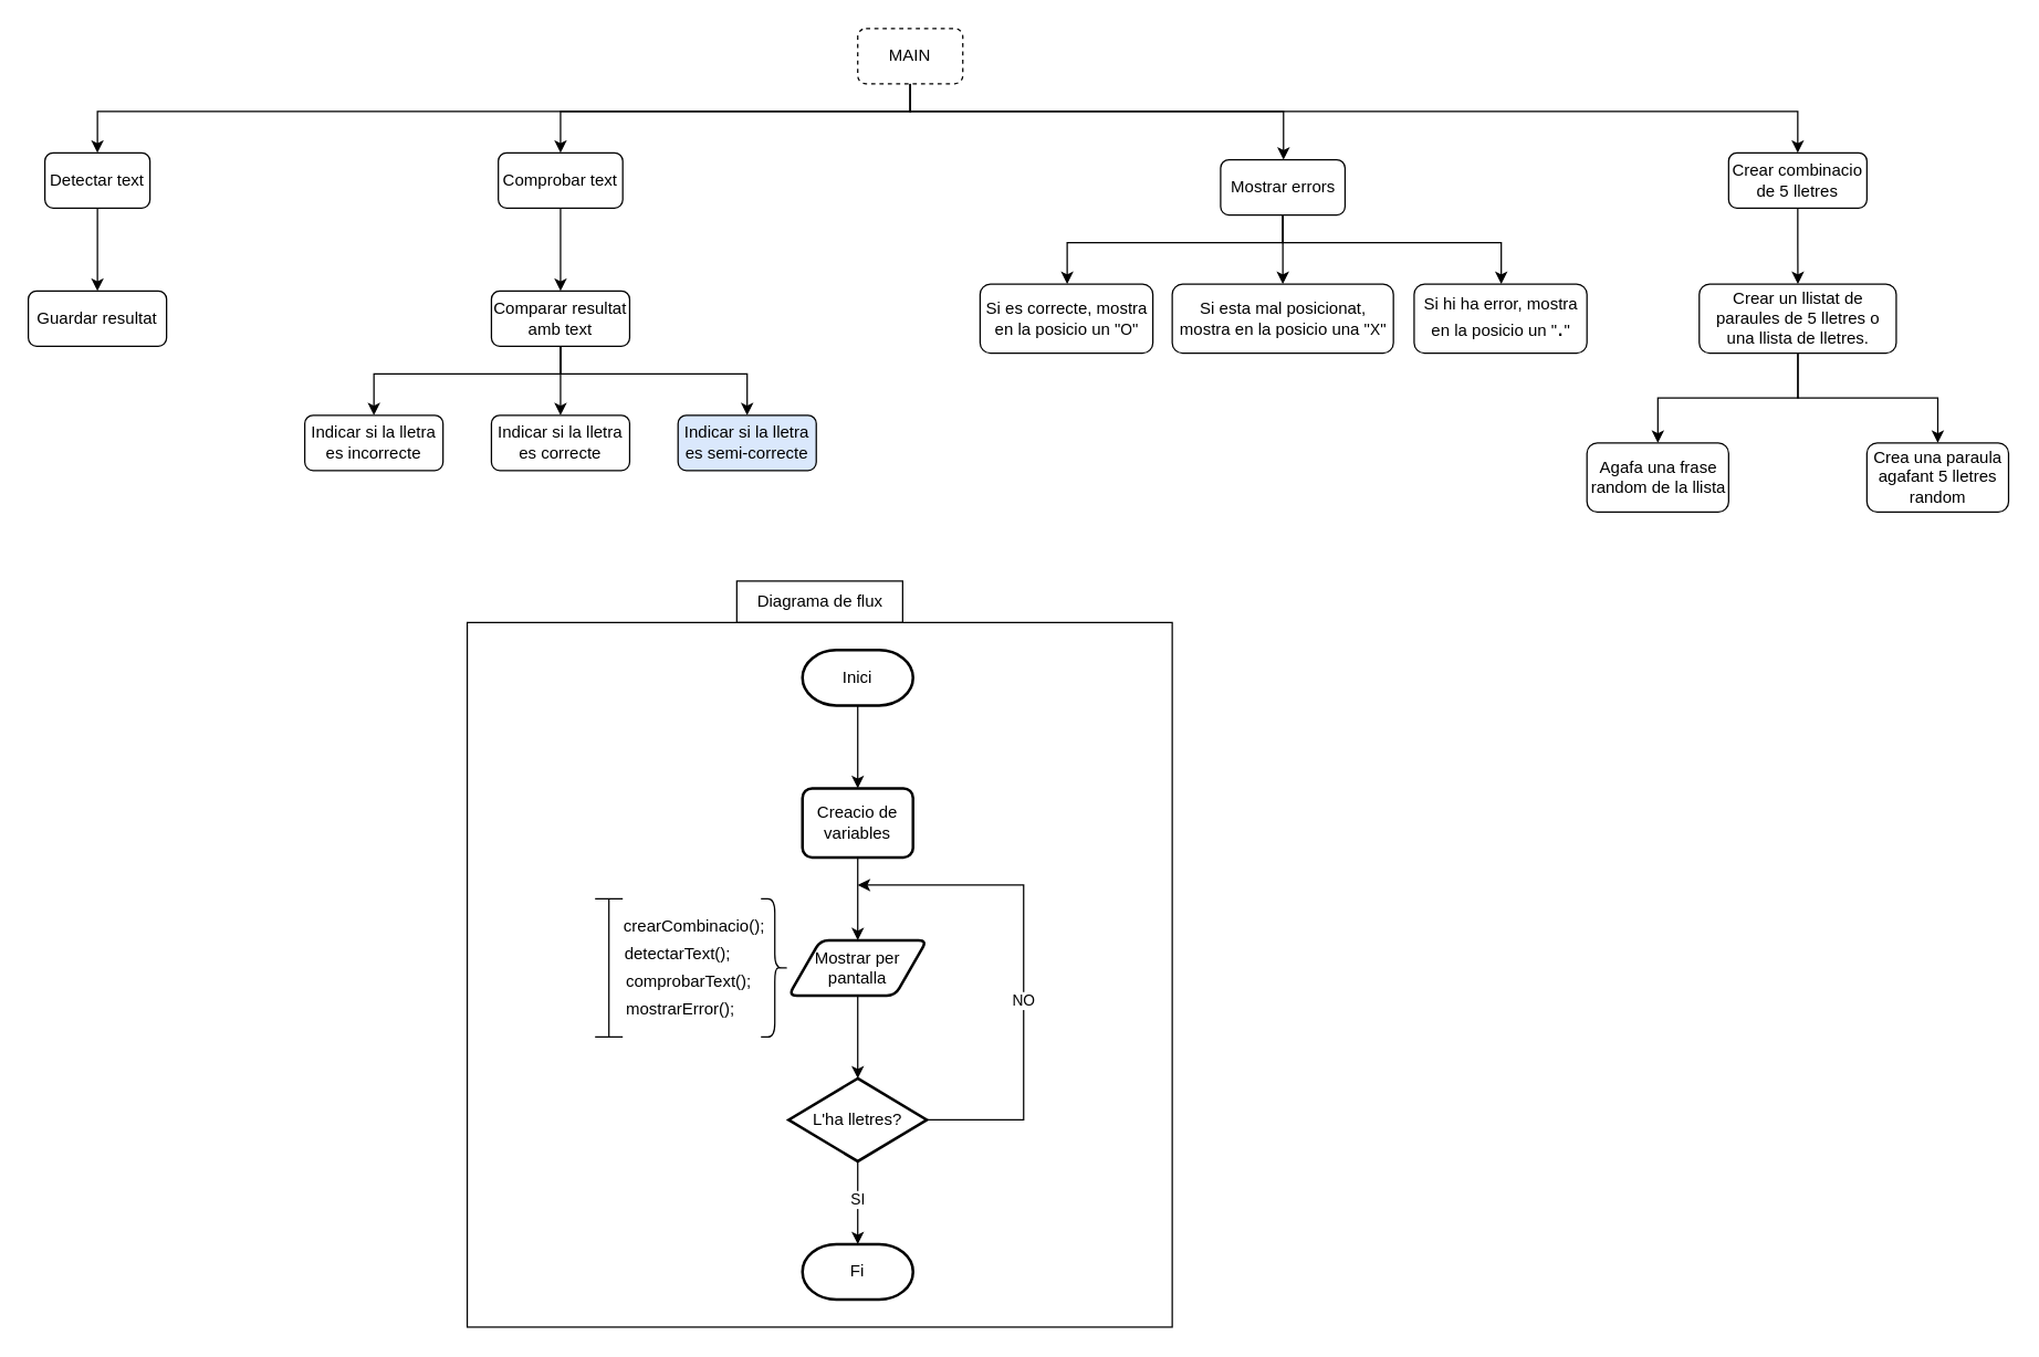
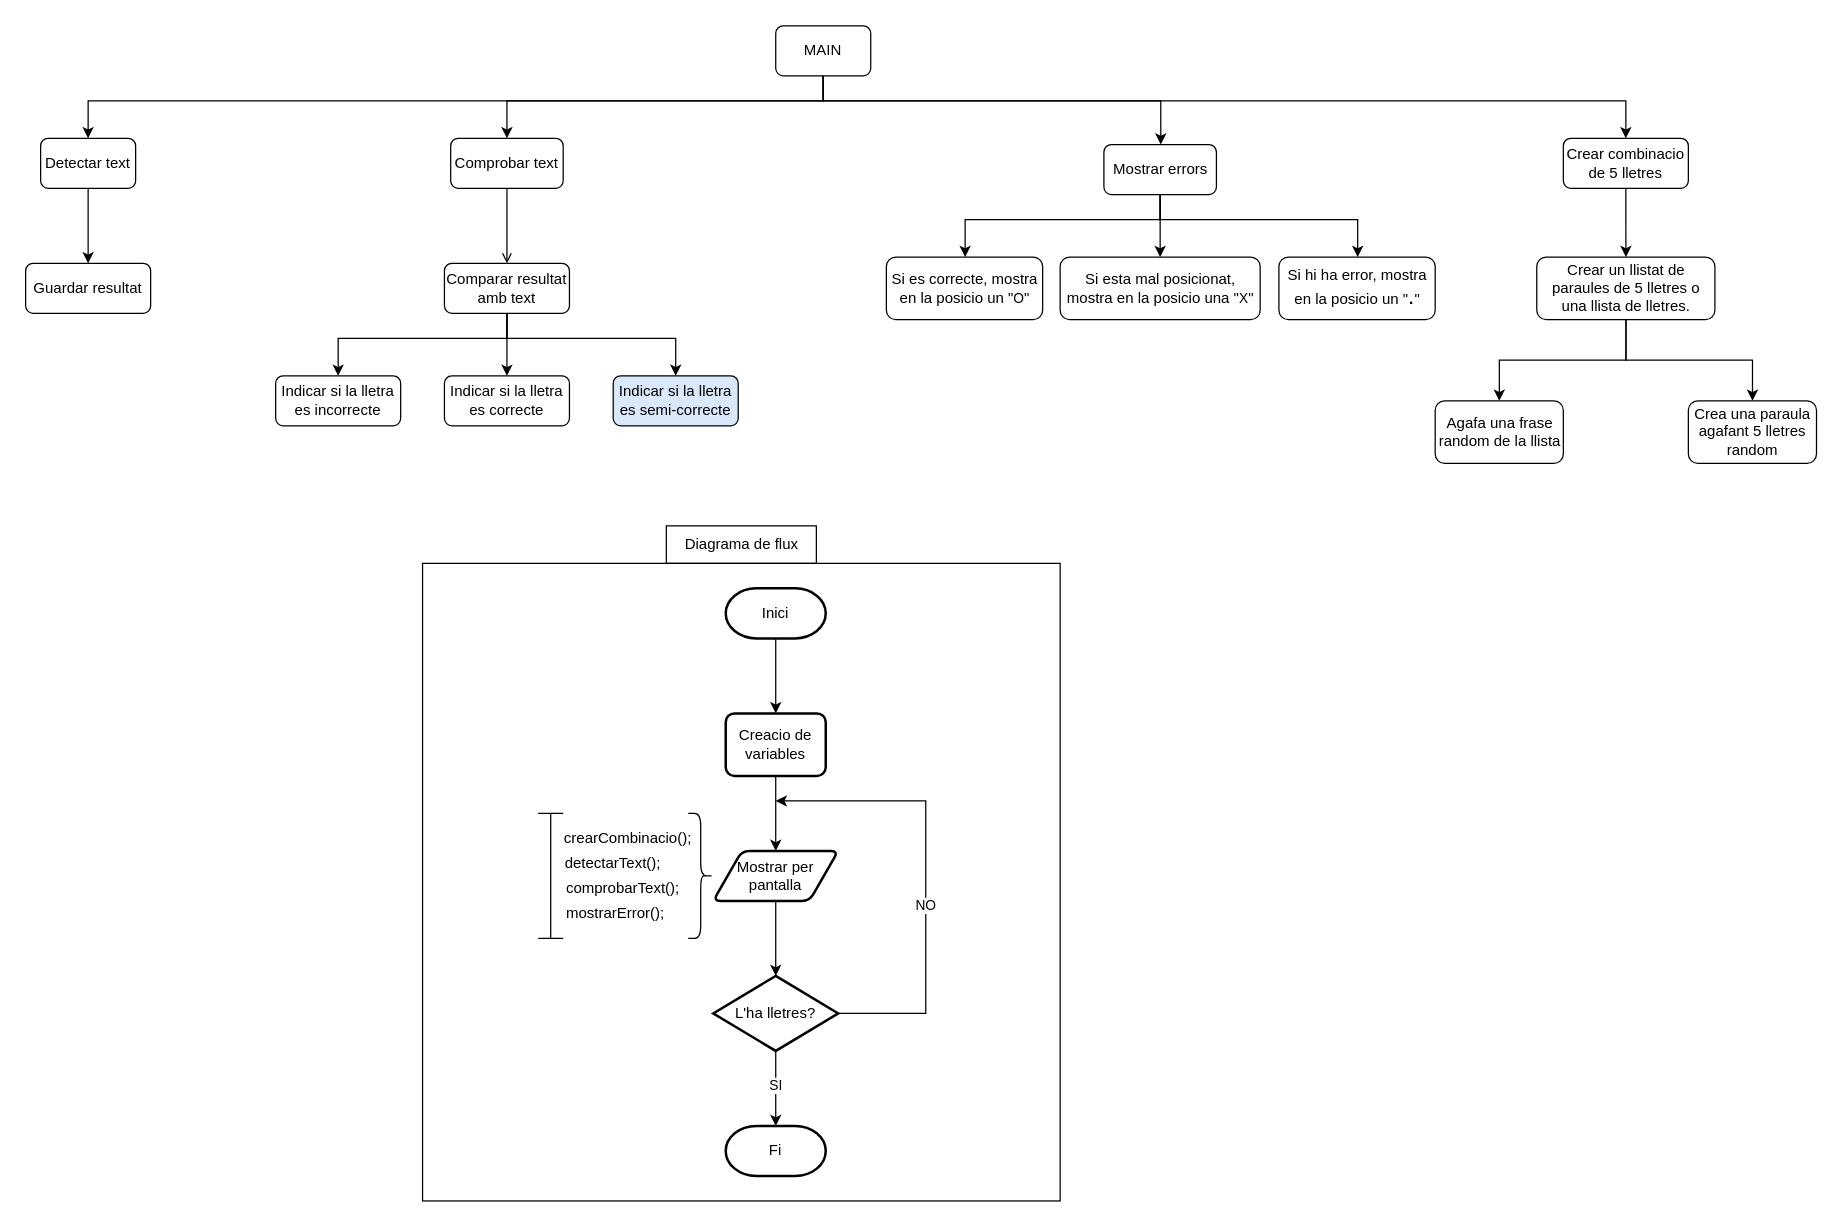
  <mxCell id="0" />
  <mxCell id="1" parent="0" />
  <mxCell id="2" style="edgeStyle=orthogonalEdgeStyle;rounded=0;orthogonalLoop=1;jettySize=auto;html=1;" edge="1" parent="1" source="6" target="14"><mxGeometry relative="1" as="geometry"><Array as="points"><mxPoint x="658" y="80" /><mxPoint x="928" y="80" /></Array></mxGeometry></mxCell>
  <mxCell id="3" style="edgeStyle=orthogonalEdgeStyle;rounded=0;orthogonalLoop=1;jettySize=auto;html=1;" edge="1" parent="1" source="6" target="16"><mxGeometry relative="1" as="geometry"><Array as="points"><mxPoint x="658" y="80" /><mxPoint x="1300" y="80" /></Array></mxGeometry></mxCell>
  <mxCell id="4" style="edgeStyle=orthogonalEdgeStyle;rounded=0;orthogonalLoop=1;jettySize=auto;html=1;" edge="1" parent="1" source="6" target="10"><mxGeometry relative="1" as="geometry"><Array as="points"><mxPoint x="658" y="80" /><mxPoint x="405" y="80" /></Array></mxGeometry></mxCell>
  <mxCell id="5" style="edgeStyle=orthogonalEdgeStyle;rounded=0;orthogonalLoop=1;jettySize=auto;html=1;" edge="1" parent="1" source="6" target="8"><mxGeometry relative="1" as="geometry"><Array as="points"><mxPoint x="658" y="80" /><mxPoint x="70" y="80" /></Array></mxGeometry></mxCell>
- <mxCell id="6" value="MAIN" style="rounded=1;whiteSpace=wrap;html=1;dashed=1;" vertex="1" parent="1"><mxGeometry x="620" y="20" width="76" height="40" as="geometry" /></mxCell>
+ <mxCell id="6" value="MAIN" style="rounded=1;whiteSpace=wrap;html=1;" vertex="1" parent="1"><mxGeometry x="620" y="20" width="76" height="40" as="geometry" /></mxCell>
  <mxCell id="7" style="edgeStyle=orthogonalEdgeStyle;rounded=0;orthogonalLoop=1;jettySize=auto;html=1;" edge="1" parent="1" source="8" target="17"><mxGeometry relative="1" as="geometry" /></mxCell>
  <mxCell id="8" value="Detectar text" style="rounded=1;whiteSpace=wrap;html=1;" vertex="1" parent="1"><mxGeometry x="32" y="110" width="76" height="40" as="geometry" /></mxCell>
- <mxCell id="9" style="edgeStyle=orthogonalEdgeStyle;rounded=0;orthogonalLoop=1;jettySize=auto;html=1;" edge="1" parent="1" source="10" target="21"><mxGeometry relative="1" as="geometry" /></mxCell>
+ <mxCell id="9" style="edgeStyle=orthogonalEdgeStyle;rounded=0;orthogonalLoop=1;jettySize=auto;html=1;endArrow=open;" edge="1" parent="1" source="10" target="21"><mxGeometry relative="1" as="geometry" /></mxCell>
  <mxCell id="10" value="Comprobar text" style="rounded=1;whiteSpace=wrap;html=1;" vertex="1" parent="1"><mxGeometry x="360" y="110" width="90" height="40" as="geometry" /></mxCell>
  <mxCell id="11" style="edgeStyle=orthogonalEdgeStyle;rounded=0;orthogonalLoop=1;jettySize=auto;html=1;" edge="1" parent="1" source="14" target="25"><mxGeometry relative="1" as="geometry"><Array as="points"><mxPoint x="927.5" y="175" /><mxPoint x="1085.5" y="175" /></Array></mxGeometry></mxCell>
  <mxCell id="12" style="edgeStyle=orthogonalEdgeStyle;rounded=0;orthogonalLoop=1;jettySize=auto;html=1;" edge="1" parent="1" source="14" target="27"><mxGeometry relative="1" as="geometry" /></mxCell>
  <mxCell id="13" style="edgeStyle=orthogonalEdgeStyle;rounded=0;orthogonalLoop=1;jettySize=auto;html=1;" edge="1" parent="1" source="14" target="26"><mxGeometry relative="1" as="geometry"><Array as="points"><mxPoint x="927.5" y="175" /><mxPoint x="771.5" y="175" /></Array></mxGeometry></mxCell>
  <mxCell id="14" value="Mostrar errors" style="rounded=1;whiteSpace=wrap;html=1;" vertex="1" parent="1"><mxGeometry x="882.5" y="115" width="90" height="40" as="geometry" /></mxCell>
  <mxCell id="15" style="edgeStyle=orthogonalEdgeStyle;rounded=0;orthogonalLoop=1;jettySize=auto;html=1;" edge="1" parent="1" source="16" target="30"><mxGeometry relative="1" as="geometry" /></mxCell>
  <mxCell id="16" value="Crear combinacio de 5 lletres" style="rounded=1;whiteSpace=wrap;html=1;" vertex="1" parent="1"><mxGeometry x="1250" y="110" width="100" height="40" as="geometry" /></mxCell>
  <mxCell id="17" value="Guardar resultat" style="rounded=1;whiteSpace=wrap;html=1;" vertex="1" parent="1"><mxGeometry x="20" y="210" width="100" height="40" as="geometry" /></mxCell>
  <mxCell id="18" style="edgeStyle=orthogonalEdgeStyle;rounded=0;orthogonalLoop=1;jettySize=auto;html=1;" edge="1" parent="1" source="21" target="23"><mxGeometry relative="1" as="geometry"><Array as="points"><mxPoint x="405" y="270" /><mxPoint x="540" y="270" /></Array></mxGeometry></mxCell>
  <mxCell id="19" style="edgeStyle=orthogonalEdgeStyle;rounded=0;orthogonalLoop=1;jettySize=auto;html=1;" edge="1" parent="1" source="21" target="22"><mxGeometry relative="1" as="geometry"><Array as="points"><mxPoint x="405" y="270" /><mxPoint x="270" y="270" /></Array></mxGeometry></mxCell>
  <mxCell id="20" style="edgeStyle=orthogonalEdgeStyle;rounded=0;orthogonalLoop=1;jettySize=auto;html=1;" edge="1" parent="1" source="21" target="24"><mxGeometry relative="1" as="geometry" /></mxCell>
  <mxCell id="21" value="Comparar resultat amb text" style="rounded=1;whiteSpace=wrap;html=1;" vertex="1" parent="1"><mxGeometry x="355" y="210" width="100" height="40" as="geometry" /></mxCell>
  <mxCell id="22" value="Indicar si la lletra es incorrecte" style="rounded=1;whiteSpace=wrap;html=1;" vertex="1" parent="1"><mxGeometry x="220" y="300" width="100" height="40" as="geometry" /></mxCell>
  <mxCell id="23" value="Indicar si la lletra es semi-correcte" style="rounded=1;whiteSpace=wrap;html=1;fillColor=#dae8fc;" vertex="1" parent="1"><mxGeometry x="490" y="300" width="100" height="40" as="geometry" /></mxCell>
  <mxCell id="24" value="Indicar si la lletra es correcte" style="rounded=1;whiteSpace=wrap;html=1;" vertex="1" parent="1"><mxGeometry x="355" y="300" width="100" height="40" as="geometry" /></mxCell>
  <mxCell id="25" value="Si hi ha error, mostra en la posicio un &quot;&lt;font style=&quot;font-size: 18px;&quot;&gt;.&lt;/font&gt;&quot;" style="rounded=1;whiteSpace=wrap;html=1;" vertex="1" parent="1"><mxGeometry x="1022.5" y="205" width="125" height="50" as="geometry" /></mxCell>
  <mxCell id="26" value="Si es correcte, mostra en la posicio un &quot;&lt;span style=&quot;font-size: 11px;&quot;&gt;O&lt;/span&gt;&quot;" style="rounded=1;whiteSpace=wrap;html=1;" vertex="1" parent="1"><mxGeometry x="708.5" y="205" width="125" height="50" as="geometry" /></mxCell>
  <mxCell id="27" value="Si esta mal posicionat, mostra en la posicio una &quot;&lt;span style=&quot;font-size: 11px;&quot;&gt;X&lt;/span&gt;&quot;" style="rounded=1;whiteSpace=wrap;html=1;" vertex="1" parent="1"><mxGeometry x="847.5" y="205" width="160" height="50" as="geometry" /></mxCell>
  <mxCell id="28" style="edgeStyle=orthogonalEdgeStyle;rounded=0;orthogonalLoop=1;jettySize=auto;html=1;" edge="1" parent="1" source="30" target="32"><mxGeometry relative="1" as="geometry" /></mxCell>
  <mxCell id="29" style="edgeStyle=orthogonalEdgeStyle;rounded=0;orthogonalLoop=1;jettySize=auto;html=1;" edge="1" parent="1" source="30" target="31"><mxGeometry relative="1" as="geometry" /></mxCell>
  <mxCell id="30" value="Crear un llistat de paraules de 5 lletres o una llista de lletres." style="rounded=1;whiteSpace=wrap;html=1;" vertex="1" parent="1"><mxGeometry x="1228.75" y="205" width="142.5" height="50" as="geometry" /></mxCell>
  <mxCell id="31" value="Agafa una frase random de la llista" style="rounded=1;whiteSpace=wrap;html=1;" vertex="1" parent="1"><mxGeometry x="1147.5" y="320" width="102.5" height="50" as="geometry" /></mxCell>
  <mxCell id="32" value="Crea una paraula agafant 5 lletres random" style="rounded=1;whiteSpace=wrap;html=1;" vertex="1" parent="1"><mxGeometry x="1350" y="320" width="102.5" height="50" as="geometry" /></mxCell>
  <mxCell id="33" style="edgeStyle=orthogonalEdgeStyle;rounded=0;orthogonalLoop=1;jettySize=auto;html=1;" edge="1" parent="1" source="34" target="36"><mxGeometry relative="1" as="geometry" /></mxCell>
  <mxCell id="34" value="Inici" style="strokeWidth=2;html=1;shape=mxgraph.flowchart.terminator;whiteSpace=wrap;" vertex="1" parent="1"><mxGeometry x="580" y="470" width="80" height="40" as="geometry" /></mxCell>
  <mxCell id="35" style="edgeStyle=orthogonalEdgeStyle;rounded=0;orthogonalLoop=1;jettySize=auto;html=1;" edge="1" parent="1" source="36" target="38"><mxGeometry relative="1" as="geometry"><Array as="points"><mxPoint x="620" y="650" /><mxPoint x="620" y="650" /></Array></mxGeometry></mxCell>
  <mxCell id="36" value="Creacio de variables" style="rounded=1;whiteSpace=wrap;html=1;absoluteArcSize=1;arcSize=14;strokeWidth=2;" vertex="1" parent="1"><mxGeometry x="580" y="570" width="80" height="50" as="geometry" /></mxCell>
  <mxCell id="37" style="edgeStyle=orthogonalEdgeStyle;rounded=0;orthogonalLoop=1;jettySize=auto;html=1;" edge="1" parent="1" source="38" target="43"><mxGeometry relative="1" as="geometry" /></mxCell>
  <mxCell id="38" value="Mostrar per pantalla" style="shape=parallelogram;html=1;strokeWidth=2;perimeter=parallelogramPerimeter;whiteSpace=wrap;rounded=1;arcSize=12;size=0.23;" vertex="1" parent="1"><mxGeometry x="570" y="680" width="100" height="40" as="geometry" /></mxCell>
  <mxCell id="39" style="edgeStyle=orthogonalEdgeStyle;rounded=0;orthogonalLoop=1;jettySize=auto;html=1;" edge="1" parent="1" source="43"><mxGeometry relative="1" as="geometry"><mxPoint x="620" y="640" as="targetPoint" /><Array as="points"><mxPoint x="740" y="810" /><mxPoint x="740" y="640" /></Array></mxGeometry></mxCell>
  <mxCell id="40" value="NO" style="edgeLabel;html=1;align=center;verticalAlign=middle;resizable=0;points=[];" vertex="1" connectable="0" parent="39"><mxGeometry x="-0.108" y="1" relative="1" as="geometry"><mxPoint y="4" as="offset" /></mxGeometry></mxCell>
  <mxCell id="41" style="edgeStyle=orthogonalEdgeStyle;rounded=0;orthogonalLoop=1;jettySize=auto;html=1;" edge="1" parent="1" source="43" target="44"><mxGeometry relative="1" as="geometry" /></mxCell>
  <mxCell id="42" value="SI" style="edgeLabel;html=1;align=center;verticalAlign=middle;resizable=0;points=[];" vertex="1" connectable="0" parent="41"><mxGeometry x="-0.131" y="-1" relative="1" as="geometry"><mxPoint y="1" as="offset" /></mxGeometry></mxCell>
  <mxCell id="43" value="L'ha lletres?" style="strokeWidth=2;html=1;shape=mxgraph.flowchart.decision;whiteSpace=wrap;" vertex="1" parent="1"><mxGeometry x="570" y="780" width="100" height="60" as="geometry" /></mxCell>
  <mxCell id="44" value="Fi" style="strokeWidth=2;html=1;shape=mxgraph.flowchart.terminator;whiteSpace=wrap;" vertex="1" parent="1"><mxGeometry x="580" y="900" width="80" height="40" as="geometry" /></mxCell>
  <mxCell id="45" value="" style="shape=curlyBracket;whiteSpace=wrap;html=1;rounded=1;flipH=1;labelPosition=right;verticalLabelPosition=middle;align=left;verticalAlign=middle;" vertex="1" parent="1"><mxGeometry x="550" y="650" width="20" height="100" as="geometry" /></mxCell>
  <mxCell id="46" value="crearCombinacio();" style="text;html=1;align=center;verticalAlign=middle;whiteSpace=wrap;rounded=0;" vertex="1" parent="1"><mxGeometry x="472" y="655" width="60" height="30" as="geometry" /></mxCell>
  <mxCell id="47" value="detectarText();" style="text;html=1;align=center;verticalAlign=middle;whiteSpace=wrap;rounded=0;" vertex="1" parent="1"><mxGeometry x="460" y="675" width="60" height="30" as="geometry" /></mxCell>
  <mxCell id="48" value="comprobarText();" style="text;html=1;align=center;verticalAlign=middle;whiteSpace=wrap;rounded=0;" vertex="1" parent="1"><mxGeometry x="468" y="695" width="60" height="30" as="geometry" /></mxCell>
  <mxCell id="49" value="mostrarError();" style="text;html=1;align=center;verticalAlign=middle;whiteSpace=wrap;rounded=0;" vertex="1" parent="1"><mxGeometry x="462" y="715" width="60" height="30" as="geometry" /></mxCell>
  <mxCell id="50" value="" style="shape=crossbar;whiteSpace=wrap;html=1;rounded=1;direction=south;" vertex="1" parent="1"><mxGeometry x="430" y="650" width="20" height="100" as="geometry" /></mxCell>
  <mxCell id="51" value="Diagrama de flux" style="rounded=0;whiteSpace=wrap;html=1;" vertex="1" parent="1"><mxGeometry x="532.5" y="420" width="120" height="30" as="geometry" /></mxCell>
  <mxCell id="52" value="" style="whiteSpace=wrap;html=1;aspect=fixed;fillColor=none;" vertex="1" parent="1"><mxGeometry x="337.5" y="450" width="510" height="510" as="geometry" /></mxCell>
